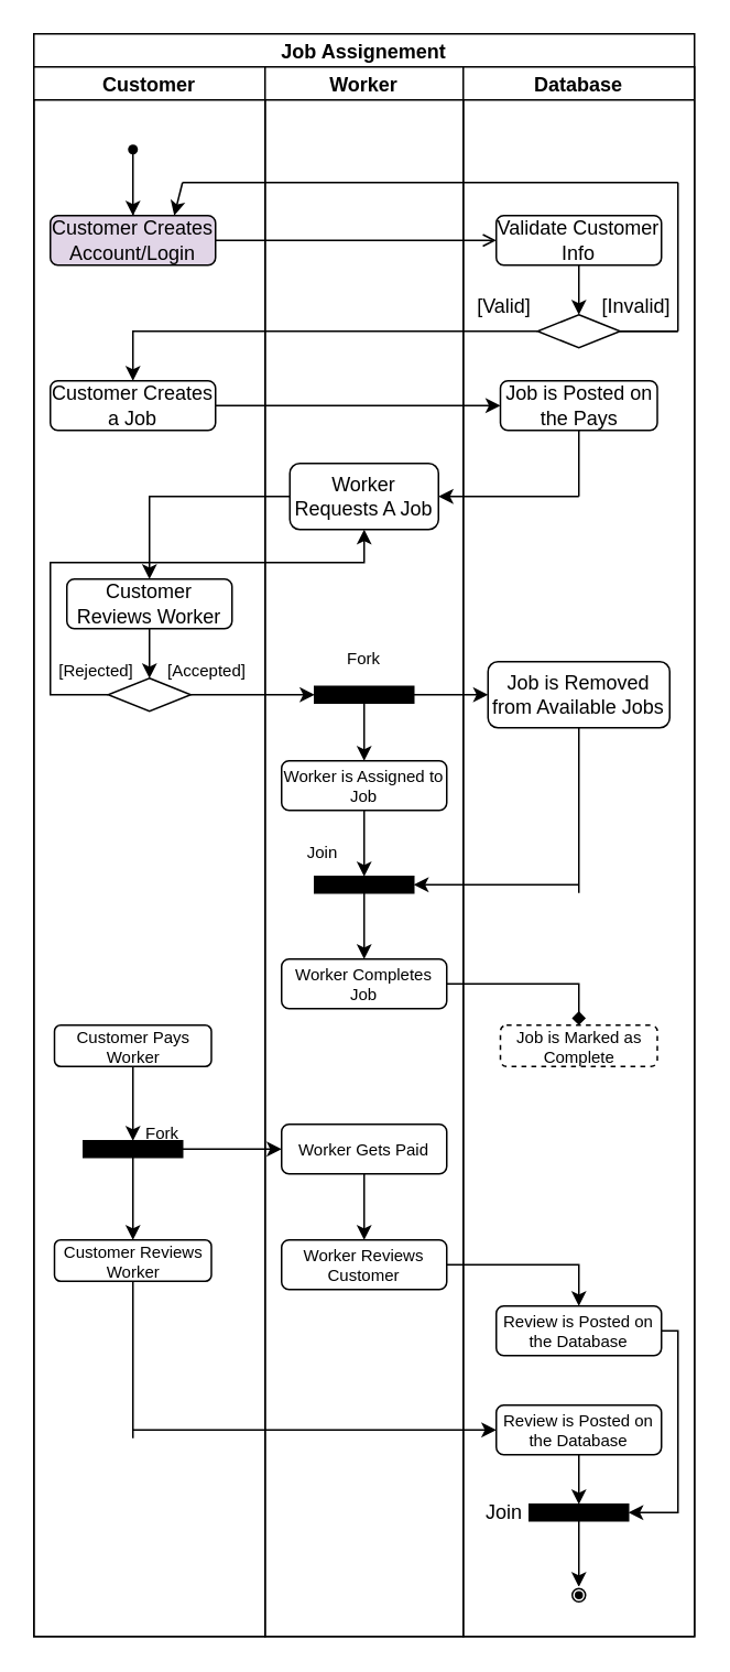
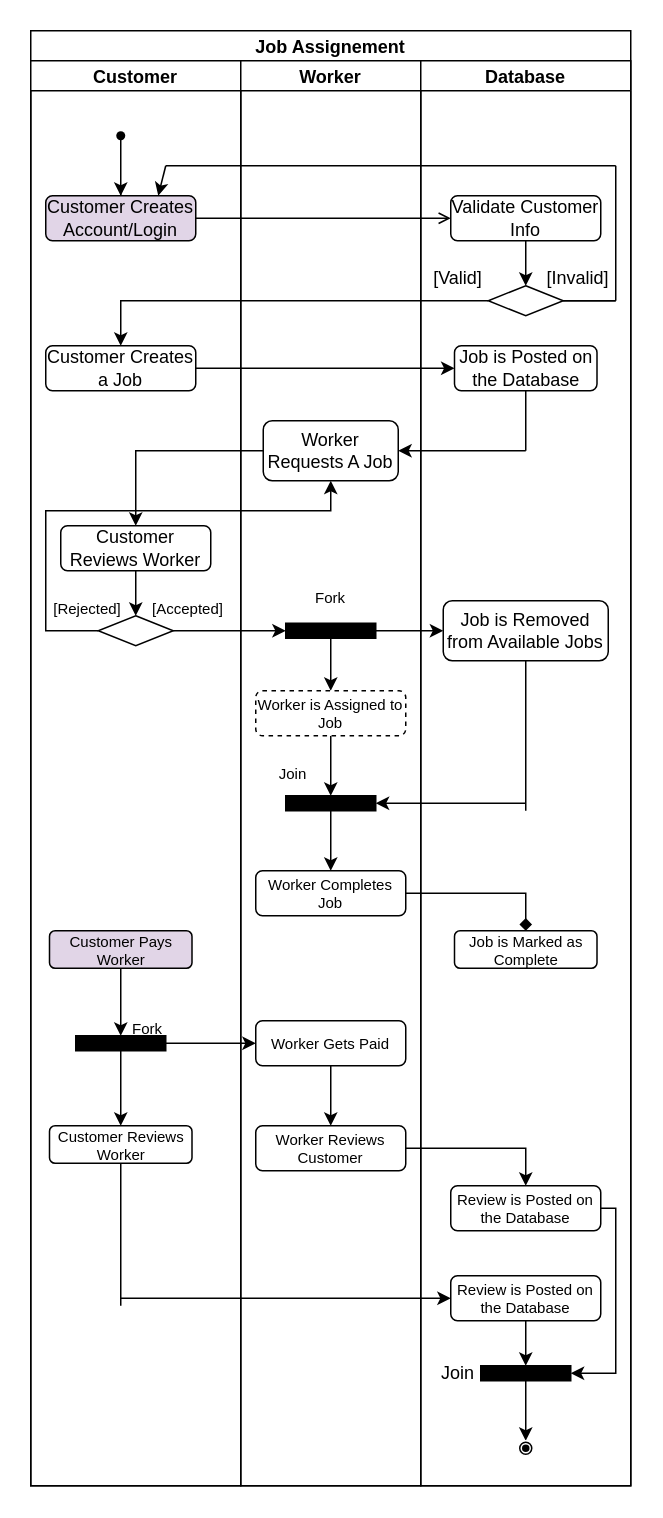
  <mxCell id="0" />
  <mxCell id="1" parent="0" />
  <mxCell id="2" value="Job Assignement" style="swimlane;childLayout=stackLayout;resizeParent=1;resizeParentMax=0;startSize=20;" parent="1" vertex="1"><mxGeometry x="20" y="20" width="400" height="970" as="geometry" /></mxCell>
  <mxCell id="3" value="Customer" style="swimlane;startSize=20;" parent="2" vertex="1"><mxGeometry y="20" width="140" height="950" as="geometry" /></mxCell>
  <mxCell id="4" style="edgeStyle=orthogonalEdgeStyle;rounded=0;orthogonalLoop=1;jettySize=auto;html=1;entryX=0.5;entryY=0;entryDx=0;entryDy=0;" parent="3" source="5" target="7" edge="1"><mxGeometry relative="1" as="geometry" /></mxCell>
  <mxCell id="5" value="" style="shape=waypoint;sketch=0;fillStyle=solid;size=6;pointerEvents=1;points=[];fillColor=none;resizable=0;rotatable=0;perimeter=centerPerimeter;snapToPoint=1;" parent="3" vertex="1"><mxGeometry x="40" y="30" width="40" height="40" as="geometry" /></mxCell>
  <mxCell id="6" style="edgeStyle=orthogonalEdgeStyle;rounded=0;orthogonalLoop=1;jettySize=auto;html=1;" parent="3" source="5" target="5" edge="1"><mxGeometry relative="1" as="geometry" /></mxCell>
  <mxCell id="7" value="Customer Creates Account/Login" style="rounded=1;whiteSpace=wrap;html=1;fillColor=#e1d5e7;" parent="3" vertex="1"><mxGeometry x="10" y="90" width="100" height="30" as="geometry" /></mxCell>
  <mxCell id="8" value="Customer Creates a Job" style="rounded=1;whiteSpace=wrap;html=1;" parent="3" vertex="1"><mxGeometry x="10" y="190" width="100" height="30" as="geometry" /></mxCell>
  <mxCell id="9" style="edgeStyle=orthogonalEdgeStyle;rounded=0;orthogonalLoop=1;jettySize=auto;html=1;entryX=0.5;entryY=0;entryDx=0;entryDy=0;" parent="3" source="10" target="11" edge="1"><mxGeometry relative="1" as="geometry" /></mxCell>
  <mxCell id="10" value="Customer Reviews Worker" style="rounded=1;whiteSpace=wrap;html=1;" parent="3" vertex="1"><mxGeometry x="20" y="310" width="100" height="30" as="geometry" /></mxCell>
  <mxCell id="11" value="" style="rhombus;whiteSpace=wrap;html=1;" parent="3" vertex="1"><mxGeometry x="45" y="370" width="50" height="20" as="geometry" /></mxCell>
  <mxCell id="12" value="&lt;font style=&quot;font-size: 10px&quot;&gt;[Accepted]&lt;/font&gt;" style="text;html=1;strokeColor=none;fillColor=none;align=center;verticalAlign=middle;whiteSpace=wrap;rounded=0;" parent="3" vertex="1"><mxGeometry x="80" y="360" width="50" height="10" as="geometry" /></mxCell>
  <mxCell id="13" style="edgeStyle=orthogonalEdgeStyle;rounded=0;orthogonalLoop=1;jettySize=auto;html=1;entryX=0.5;entryY=0;entryDx=0;entryDy=0;fontSize=10;" parent="3" source="14" target="15" edge="1"><mxGeometry relative="1" as="geometry" /></mxCell>
- <mxCell id="14" value="Customer Pays Worker" style="rounded=1;whiteSpace=wrap;html=1;fontSize=10;fillColor=#FFFFFF;" parent="3" vertex="1"><mxGeometry x="12.5" y="580" width="95" height="25" as="geometry" /></mxCell>
+ <mxCell id="14" value="Customer Pays Worker" style="rounded=1;whiteSpace=wrap;html=1;fontSize=10;fillColor=#e1d5e7;" parent="3" vertex="1"><mxGeometry x="12.5" y="580" width="95" height="25" as="geometry" /></mxCell>
  <mxCell id="15" value="" style="rounded=0;whiteSpace=wrap;html=1;fontSize=10;fillColor=#000000;" parent="3" vertex="1"><mxGeometry x="30" y="650" width="60" height="10" as="geometry" /></mxCell>
  <mxCell id="16" value="Customer Reviews Worker" style="rounded=1;whiteSpace=wrap;html=1;fontSize=10;fillColor=#FFFFFF;" parent="3" vertex="1"><mxGeometry x="12.5" y="710" width="95" height="25" as="geometry" /></mxCell>
  <mxCell id="17" style="edgeStyle=orthogonalEdgeStyle;rounded=0;orthogonalLoop=1;jettySize=auto;html=1;fontSize=10;entryX=0.5;entryY=0;entryDx=0;entryDy=0;" parent="3" source="15" target="16" edge="1"><mxGeometry relative="1" as="geometry"><mxPoint x="60" y="700" as="targetPoint" /></mxGeometry></mxCell>
  <mxCell id="18" value="Fork" style="text;html=1;strokeColor=none;fillColor=none;align=center;verticalAlign=middle;whiteSpace=wrap;rounded=0;fontSize=10;" parent="3" vertex="1"><mxGeometry x="47.5" y="630" width="60" height="30" as="geometry" /></mxCell>
  <mxCell id="19" value="[Rejected]" style="text;html=1;strokeColor=none;fillColor=none;align=center;verticalAlign=middle;whiteSpace=wrap;rounded=0;fontSize=10;" parent="3" vertex="1"><mxGeometry x="12.5" y="355" width="50" height="20" as="geometry" /></mxCell>
  <mxCell id="20" value="Worker" style="swimlane;startSize=20;" parent="2" vertex="1"><mxGeometry x="140" y="20" width="120" height="950" as="geometry" /></mxCell>
  <mxCell id="21" value="Worker Requests A Job" style="rounded=1;whiteSpace=wrap;html=1;" parent="20" vertex="1"><mxGeometry x="15" y="240" width="90" height="40" as="geometry" /></mxCell>
  <mxCell id="22" style="edgeStyle=orthogonalEdgeStyle;rounded=0;orthogonalLoop=1;jettySize=auto;html=1;entryX=0.5;entryY=0;entryDx=0;entryDy=0;fontSize=10;" parent="20" source="23" target="25" edge="1"><mxGeometry relative="1" as="geometry" /></mxCell>
  <mxCell id="23" value="" style="rounded=0;whiteSpace=wrap;html=1;fontSize=10;fillColor=#000000;" parent="20" vertex="1"><mxGeometry x="30" y="375" width="60" height="10" as="geometry" /></mxCell>
  <mxCell id="24" style="edgeStyle=orthogonalEdgeStyle;rounded=0;orthogonalLoop=1;jettySize=auto;html=1;entryX=0.5;entryY=0;entryDx=0;entryDy=0;fontSize=10;" parent="20" source="25" target="29" edge="1"><mxGeometry relative="1" as="geometry" /></mxCell>
- <mxCell id="25" value="Worker is Assigned to Job" style="rounded=1;whiteSpace=wrap;html=1;fontSize=10;fillColor=#FFFFFF;" parent="20" vertex="1"><mxGeometry x="10" y="420" width="100" height="30" as="geometry" /></mxCell>
+ <mxCell id="25" value="Worker is Assigned to Job" style="rounded=1;whiteSpace=wrap;html=1;fontSize=10;fillColor=#FFFFFF;dashed=1;" parent="20" vertex="1"><mxGeometry x="10" y="420" width="100" height="30" as="geometry" /></mxCell>
  <mxCell id="26" value="Worker Completes Job" style="rounded=1;whiteSpace=wrap;html=1;fontSize=10;fillColor=#FFFFFF;" parent="20" vertex="1"><mxGeometry x="10" y="540" width="100" height="30" as="geometry" /></mxCell>
  <mxCell id="27" value="Fork" style="text;html=1;strokeColor=none;fillColor=none;align=center;verticalAlign=middle;whiteSpace=wrap;rounded=0;fontSize=10;" parent="20" vertex="1"><mxGeometry x="40" y="350" width="40" height="15" as="geometry" /></mxCell>
  <mxCell id="28" style="edgeStyle=orthogonalEdgeStyle;rounded=0;orthogonalLoop=1;jettySize=auto;html=1;entryX=0.5;entryY=0;entryDx=0;entryDy=0;fontSize=10;" parent="20" source="29" target="26" edge="1"><mxGeometry relative="1" as="geometry" /></mxCell>
  <mxCell id="29" value="" style="rounded=0;whiteSpace=wrap;html=1;fontSize=10;fillColor=#000000;" parent="20" vertex="1"><mxGeometry x="30" y="490" width="60" height="10" as="geometry" /></mxCell>
  <mxCell id="30" value="Join" style="text;html=1;strokeColor=none;fillColor=none;align=center;verticalAlign=middle;whiteSpace=wrap;rounded=0;fontSize=10;" parent="20" vertex="1"><mxGeometry x="15" y="467.5" width="40" height="15" as="geometry" /></mxCell>
  <mxCell id="31" style="edgeStyle=orthogonalEdgeStyle;rounded=0;orthogonalLoop=1;jettySize=auto;html=1;entryX=0.5;entryY=0;entryDx=0;entryDy=0;fontSize=10;" parent="20" source="32" target="33" edge="1"><mxGeometry relative="1" as="geometry" /></mxCell>
  <mxCell id="32" value="Worker Gets Paid" style="rounded=1;whiteSpace=wrap;html=1;fontSize=10;fillColor=#FFFFFF;" parent="20" vertex="1"><mxGeometry x="10" y="640" width="100" height="30" as="geometry" /></mxCell>
  <mxCell id="33" value="Worker Reviews Customer" style="rounded=1;whiteSpace=wrap;html=1;fontSize=10;fillColor=#FFFFFF;" parent="20" vertex="1"><mxGeometry x="10" y="710" width="100" height="30" as="geometry" /></mxCell>
  <mxCell id="34" value="Database" style="swimlane;startSize=20;" parent="2" vertex="1"><mxGeometry x="260" y="20" width="140" height="950" as="geometry" /></mxCell>
  <mxCell id="35" style="edgeStyle=orthogonalEdgeStyle;rounded=0;orthogonalLoop=1;jettySize=auto;html=1;entryX=0.5;entryY=0;entryDx=0;entryDy=0;" parent="34" source="36" target="37" edge="1"><mxGeometry relative="1" as="geometry" /></mxCell>
  <mxCell id="36" value="Validate Customer Info" style="rounded=1;whiteSpace=wrap;html=1;" parent="34" vertex="1"><mxGeometry x="20" y="90" width="100" height="30" as="geometry" /></mxCell>
  <mxCell id="37" value="" style="rhombus;whiteSpace=wrap;html=1;" parent="34" vertex="1"><mxGeometry x="45" y="150" width="50" height="20" as="geometry" /></mxCell>
  <mxCell id="38" value="" style="endArrow=none;html=1;rounded=0;exitX=1;exitY=0.5;exitDx=0;exitDy=0;" parent="34" source="37" edge="1"><mxGeometry width="50" height="50" relative="1" as="geometry"><mxPoint x="70" y="230" as="sourcePoint" /><mxPoint x="130" y="160" as="targetPoint" /></mxGeometry></mxCell>
  <mxCell id="39" value="" style="endArrow=none;html=1;rounded=0;exitX=1;exitY=0.5;exitDx=0;exitDy=0;" parent="34" source="37" edge="1"><mxGeometry width="50" height="50" relative="1" as="geometry"><mxPoint x="575" y="220" as="sourcePoint" /><mxPoint x="130" y="160" as="targetPoint" /></mxGeometry></mxCell>
  <mxCell id="40" value="[Invalid]" style="text;html=1;strokeColor=none;fillColor=none;align=center;verticalAlign=middle;whiteSpace=wrap;rounded=0;" parent="34" vertex="1"><mxGeometry x="90" y="140" width="30" height="10" as="geometry" /></mxCell>
- <mxCell id="41" value="Job is Posted on the Pays" style="rounded=1;whiteSpace=wrap;html=1;" parent="34" vertex="1"><mxGeometry x="22.5" y="190" width="95" height="30" as="geometry" /></mxCell>
+ <mxCell id="41" value="Job is Posted on the Database" style="rounded=1;whiteSpace=wrap;html=1;" parent="34" vertex="1"><mxGeometry x="22.5" y="190" width="95" height="30" as="geometry" /></mxCell>
  <mxCell id="42" value="[Valid]" style="text;html=1;strokeColor=none;fillColor=none;align=center;verticalAlign=middle;whiteSpace=wrap;rounded=0;" parent="34" vertex="1"><mxGeometry x="5" y="140" width="40" height="10" as="geometry" /></mxCell>
  <mxCell id="43" value="Job is Removed from Available Jobs" style="rounded=1;whiteSpace=wrap;html=1;" parent="34" vertex="1"><mxGeometry x="15" y="360" width="110" height="40" as="geometry" /></mxCell>
- <mxCell id="44" value="Job is Marked as Complete" style="rounded=1;whiteSpace=wrap;html=1;fontSize=10;fillColor=#FFFFFF;dashed=1;" parent="34" vertex="1"><mxGeometry x="22.5" y="580" width="95" height="25" as="geometry" /></mxCell>
+ <mxCell id="44" value="Job is Marked as Complete" style="rounded=1;whiteSpace=wrap;html=1;fontSize=10;fillColor=#FFFFFF;" parent="34" vertex="1"><mxGeometry x="22.5" y="580" width="95" height="25" as="geometry" /></mxCell>
  <mxCell id="45" value="Review is Posted on the Database" style="rounded=1;whiteSpace=wrap;html=1;fontSize=10;fillColor=#FFFFFF;" parent="34" vertex="1"><mxGeometry x="20" y="750" width="100" height="30" as="geometry" /></mxCell>
  <mxCell id="46" style="edgeStyle=orthogonalEdgeStyle;rounded=0;orthogonalLoop=1;jettySize=auto;html=1;entryX=0.5;entryY=0;entryDx=0;entryDy=0;fontSize=10;" parent="34" source="47" target="49" edge="1"><mxGeometry relative="1" as="geometry" /></mxCell>
  <mxCell id="47" value="Review is Posted on the Database" style="rounded=1;whiteSpace=wrap;html=1;fontSize=10;fillColor=#FFFFFF;" parent="34" vertex="1"><mxGeometry x="20" y="810" width="100" height="30" as="geometry" /></mxCell>
  <mxCell id="48" style="edgeStyle=orthogonalEdgeStyle;rounded=0;orthogonalLoop=1;jettySize=auto;html=1;entryX=0.5;entryY=0;entryDx=0;entryDy=0;fontSize=10;" parent="34" source="49" target="51" edge="1"><mxGeometry relative="1" as="geometry" /></mxCell>
  <mxCell id="49" value="" style="rounded=0;whiteSpace=wrap;html=1;fontSize=10;fillColor=#000000;" parent="34" vertex="1"><mxGeometry x="40" y="870" width="60" height="10" as="geometry" /></mxCell>
  <mxCell id="50" value="" style="endArrow=classic;html=1;rounded=0;fontSize=10;exitX=1;exitY=0.5;exitDx=0;exitDy=0;entryX=1;entryY=0.5;entryDx=0;entryDy=0;" parent="34" source="45" target="49" edge="1"><mxGeometry width="50" height="50" relative="1" as="geometry"><mxPoint x="-10" y="720" as="sourcePoint" /><mxPoint x="130" y="870" as="targetPoint" /><Array as="points"><mxPoint x="130" y="765" /><mxPoint x="130" y="875" /></Array></mxGeometry></mxCell>
  <mxCell id="51" value="" style="ellipse;shape=doubleEllipse;whiteSpace=wrap;html=1;aspect=fixed;fontSize=10;fillColor=#000000;strokeColor=#FFFFFF;" parent="34" vertex="1"><mxGeometry x="65" y="920" width="10" height="10" as="geometry" /></mxCell>
  <mxCell id="52" value="Join" style="text;html=1;strokeColor=none;fillColor=none;align=center;verticalAlign=middle;whiteSpace=wrap;rounded=0;" vertex="1" parent="34"><mxGeometry x="-5" y="860" width="60" height="30" as="geometry" /></mxCell>
  <mxCell id="53" style="edgeStyle=orthogonalEdgeStyle;rounded=0;orthogonalLoop=1;jettySize=auto;html=1;entryX=0;entryY=0.5;entryDx=0;entryDy=0;endArrow=open;" parent="2" source="7" target="36" edge="1"><mxGeometry relative="1" as="geometry" /></mxCell>
  <mxCell id="54" style="edgeStyle=orthogonalEdgeStyle;rounded=0;orthogonalLoop=1;jettySize=auto;html=1;entryX=0.5;entryY=0;entryDx=0;entryDy=0;" parent="2" source="37" target="8" edge="1"><mxGeometry relative="1" as="geometry" /></mxCell>
  <mxCell id="55" style="edgeStyle=orthogonalEdgeStyle;rounded=0;orthogonalLoop=1;jettySize=auto;html=1;entryX=0;entryY=0.5;entryDx=0;entryDy=0;" parent="2" source="8" target="41" edge="1"><mxGeometry relative="1" as="geometry" /></mxCell>
  <mxCell id="56" style="edgeStyle=orthogonalEdgeStyle;rounded=0;orthogonalLoop=1;jettySize=auto;html=1;entryX=0.5;entryY=0;entryDx=0;entryDy=0;" parent="2" source="21" target="10" edge="1"><mxGeometry relative="1" as="geometry" /></mxCell>
  <mxCell id="57" style="edgeStyle=orthogonalEdgeStyle;rounded=0;orthogonalLoop=1;jettySize=auto;html=1;entryX=0;entryY=0.5;entryDx=0;entryDy=0;fontSize=10;" parent="2" source="11" target="23" edge="1"><mxGeometry relative="1" as="geometry" /></mxCell>
  <mxCell id="58" style="edgeStyle=orthogonalEdgeStyle;rounded=0;orthogonalLoop=1;jettySize=auto;html=1;entryX=0;entryY=0.5;entryDx=0;entryDy=0;fontSize=10;" parent="2" source="23" target="43" edge="1"><mxGeometry relative="1" as="geometry" /></mxCell>
  <mxCell id="59" style="edgeStyle=orthogonalEdgeStyle;rounded=0;orthogonalLoop=1;jettySize=auto;html=1;entryX=0.5;entryY=0;entryDx=0;entryDy=0;fontSize=10;endArrow=diamond;" parent="2" source="26" target="44" edge="1"><mxGeometry relative="1" as="geometry" /></mxCell>
  <mxCell id="60" style="edgeStyle=orthogonalEdgeStyle;rounded=0;orthogonalLoop=1;jettySize=auto;html=1;entryX=0;entryY=0.5;entryDx=0;entryDy=0;fontSize=10;" parent="2" source="15" target="32" edge="1"><mxGeometry relative="1" as="geometry" /></mxCell>
  <mxCell id="61" style="edgeStyle=orthogonalEdgeStyle;rounded=0;orthogonalLoop=1;jettySize=auto;html=1;entryX=0.5;entryY=0;entryDx=0;entryDy=0;fontSize=10;" parent="2" source="33" target="45" edge="1"><mxGeometry relative="1" as="geometry" /></mxCell>
  <mxCell id="62" style="edgeStyle=orthogonalEdgeStyle;rounded=0;orthogonalLoop=1;jettySize=auto;html=1;fontSize=10;entryX=0.5;entryY=1;entryDx=0;entryDy=0;" parent="2" source="11" target="21" edge="1"><mxGeometry relative="1" as="geometry"><mxPoint x="15" y="370" as="targetPoint" /><Array as="points"><mxPoint x="10" y="400" /><mxPoint x="10" y="320" /><mxPoint x="200" y="320" /></Array></mxGeometry></mxCell>
  <mxCell id="63" value="" style="endArrow=none;html=1;rounded=0;" parent="1" edge="1"><mxGeometry width="50" height="50" relative="1" as="geometry"><mxPoint x="410" y="200" as="sourcePoint" /><mxPoint x="410" y="110" as="targetPoint" /></mxGeometry></mxCell>
  <mxCell id="64" value="" style="endArrow=none;html=1;rounded=0;" parent="1" edge="1"><mxGeometry width="50" height="50" relative="1" as="geometry"><mxPoint x="410" y="110" as="sourcePoint" /><mxPoint x="110" y="110" as="targetPoint" /></mxGeometry></mxCell>
  <mxCell id="65" value="" style="endArrow=classic;html=1;rounded=0;entryX=0.75;entryY=0;entryDx=0;entryDy=0;" parent="1" target="7" edge="1"><mxGeometry width="50" height="50" relative="1" as="geometry"><mxPoint x="110" y="110" as="sourcePoint" /><mxPoint x="200" y="190" as="targetPoint" /></mxGeometry></mxCell>
  <mxCell id="66" value="" style="endArrow=none;html=1;rounded=0;exitX=0.5;exitY=1;exitDx=0;exitDy=0;" parent="1" source="41" edge="1"><mxGeometry width="50" height="50" relative="1" as="geometry"><mxPoint x="150" y="230" as="sourcePoint" /><mxPoint x="350" y="300" as="targetPoint" /></mxGeometry></mxCell>
  <mxCell id="67" value="" style="endArrow=classic;html=1;rounded=0;entryX=1;entryY=0.5;entryDx=0;entryDy=0;" parent="1" target="21" edge="1"><mxGeometry width="50" height="50" relative="1" as="geometry"><mxPoint x="350" y="300" as="sourcePoint" /><mxPoint x="200" y="180" as="targetPoint" /></mxGeometry></mxCell>
  <mxCell id="68" value="" style="endArrow=none;html=1;rounded=0;fontSize=10;exitX=0.5;exitY=1;exitDx=0;exitDy=0;" parent="1" source="43" edge="1"><mxGeometry width="50" height="50" relative="1" as="geometry"><mxPoint x="260" y="470" as="sourcePoint" /><mxPoint x="350" y="540" as="targetPoint" /></mxGeometry></mxCell>
  <mxCell id="69" value="" style="endArrow=classic;html=1;rounded=0;fontSize=10;entryX=1;entryY=0.5;entryDx=0;entryDy=0;" parent="1" target="29" edge="1"><mxGeometry width="50" height="50" relative="1" as="geometry"><mxPoint x="350" y="535" as="sourcePoint" /><mxPoint x="310" y="420" as="targetPoint" /></mxGeometry></mxCell>
  <mxCell id="70" value="" style="endArrow=none;html=1;rounded=0;fontSize=10;exitX=0.5;exitY=1;exitDx=0;exitDy=0;" parent="1" source="16" edge="1"><mxGeometry width="50" height="50" relative="1" as="geometry"><mxPoint x="260" y="760" as="sourcePoint" /><mxPoint x="80" y="870" as="targetPoint" /></mxGeometry></mxCell>
  <mxCell id="71" value="" style="endArrow=classic;html=1;rounded=0;fontSize=10;entryX=0;entryY=0.5;entryDx=0;entryDy=0;" parent="1" target="47" edge="1"><mxGeometry width="50" height="50" relative="1" as="geometry"><mxPoint x="80" y="865" as="sourcePoint" /><mxPoint x="310" y="710" as="targetPoint" /></mxGeometry></mxCell>
